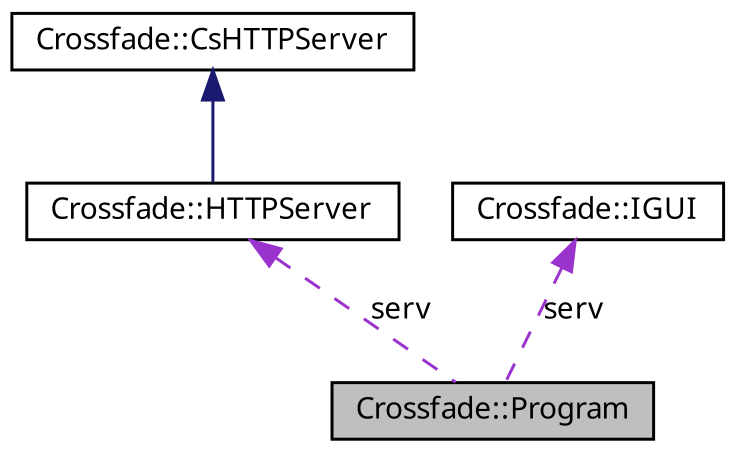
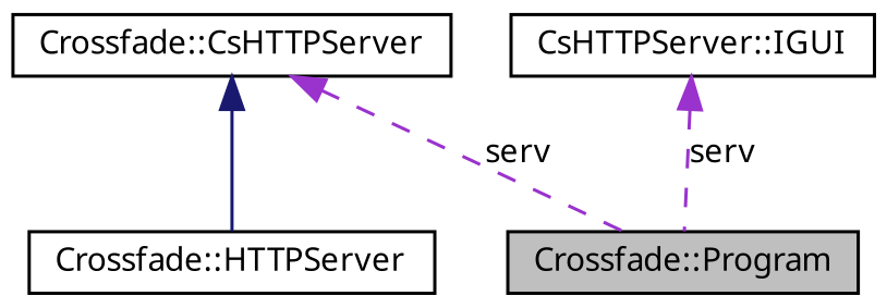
  digraph {
    node [color=black fillcolor=white fontname="FreeSans.ttf" fontsize=10 shape=record style=filled]
    edge [color=darkorchid3 dir=back fontname="FreeSans.ttf" fontsize=10 labelfontname="FreeSans.ttf" labelfontsize=10 style=dashed]
    n1 [fillcolor=grey75 fontcolor=black height=0.2 label="Crossfade::Program" width=0.4]
    n2 [height=0.2 label="Crossfade::HTTPServer" width=0.4]
    n3 [height=0.2 label="Crossfade::CsHTTPServer" width=0.4]
-   n4 [height=0.2 label="Crossfade::IGUI" width=0.4]
-   n2 -> n1 [label=serv]
+   n4 [height=0.2 label="CsHTTPServer::IGUI" width=0.4]
+   n3 -> n1 [label=serv]
    n3 -> n2 [color=midnightblue style=solid]
    n4 -> n1 [label=serv]
  }
